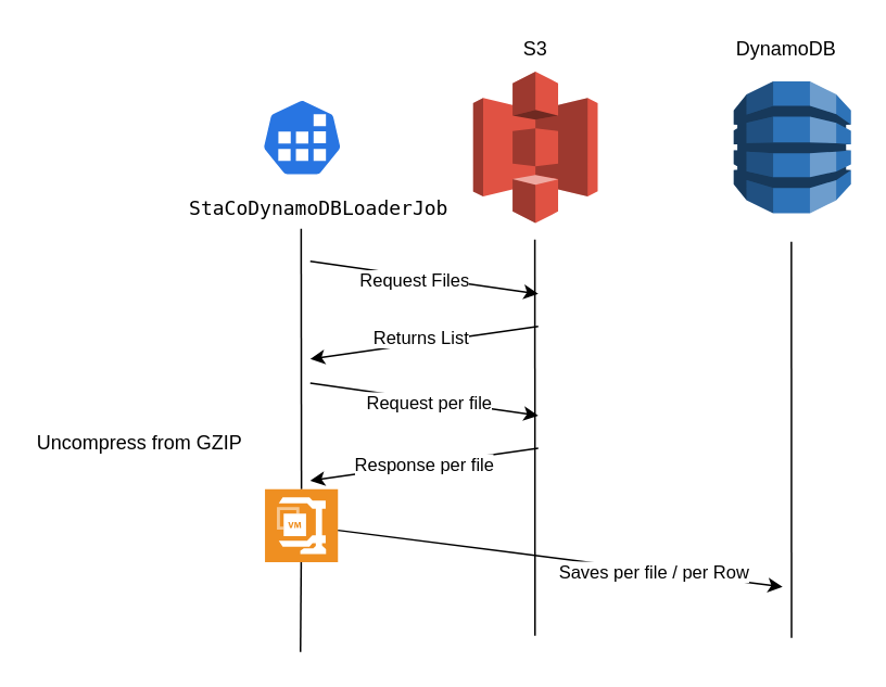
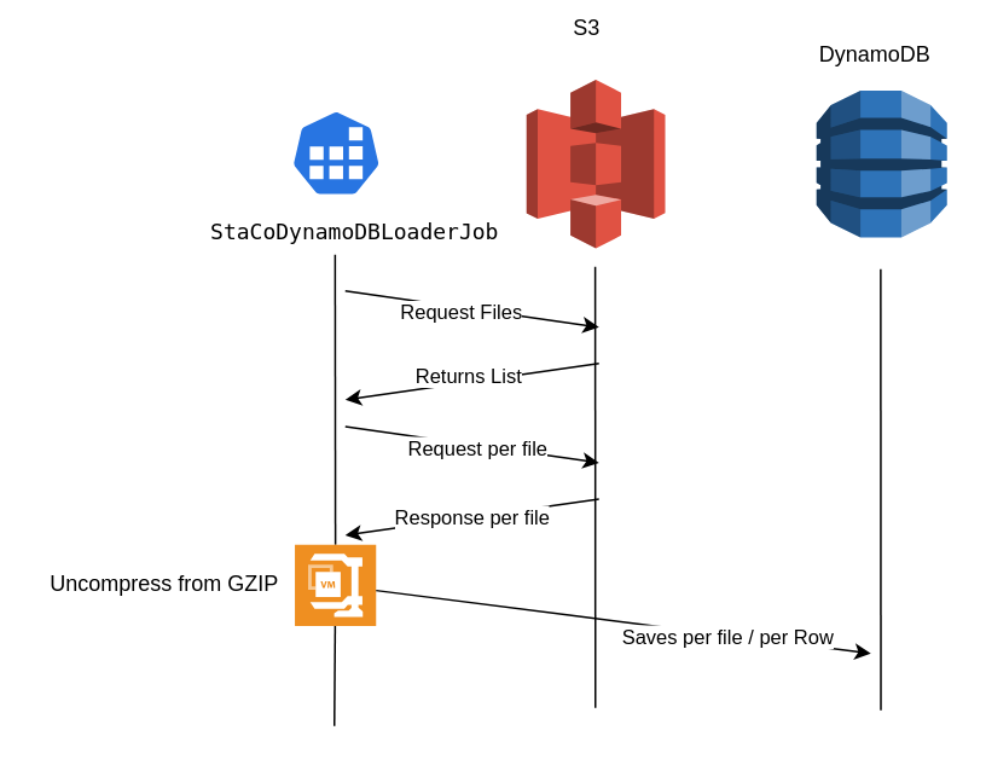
  <mxCell id="0" />
  <mxCell id="1" parent="0" />
  <mxCell id="2" value="" style="sketch=0;html=1;dashed=0;whitespace=wrap;fillColor=#2875E2;strokeColor=#ffffff;points=[[0.005,0.63,0],[0.1,0.2,0],[0.9,0.2,0],[0.5,0,0],[0.995,0.63,0],[0.72,0.99,0],[0.5,1,0],[0.28,0.99,0]];shape=mxgraph.kubernetes.icon;prIcon=job" vertex="1" parent="1"><mxGeometry x="160" y="60" width="50" height="48" as="geometry" /></mxCell>
  <mxCell id="3" value="&lt;pre style=&quot;font-family: &amp;quot;jetbrains mono&amp;quot;, monospace;&quot;&gt;StaCoDynamoDBLoaderJob&lt;/pre&gt;" style="text;html=1;align=center;verticalAlign=middle;resizable=0;points=[];autosize=1;strokeColor=none;fillColor=none;fontColor=default;labelBorderColor=none;labelBackgroundColor=none;" vertex="1" parent="1"><mxGeometry x="110" y="108" width="170" height="40" as="geometry" /></mxCell>
  <mxCell id="4" value="" style="outlineConnect=0;dashed=0;verticalLabelPosition=bottom;verticalAlign=top;align=center;html=1;shape=mxgraph.aws3.dynamo_db;fillColor=#2E73B8;gradientColor=none;rounded=0;labelBackgroundColor=none;labelBorderColor=none;fontColor=default;strokeColor=default;" vertex="1" parent="1"><mxGeometry x="450" y="49.5" width="72" height="81" as="geometry" /></mxCell>
  <mxCell id="5" value="" style="endArrow=none;html=1;rounded=0;fontColor=default;startArrow=none;" edge="1" parent="1" source="15"><mxGeometry width="50" height="50" relative="1" as="geometry"><mxPoint x="184" y="400" as="sourcePoint" /><mxPoint x="184.41" y="140" as="targetPoint" /></mxGeometry></mxCell>
  <mxCell id="6" value="" style="outlineConnect=0;dashed=0;verticalLabelPosition=bottom;verticalAlign=top;align=center;html=1;shape=mxgraph.aws3.s3;fillColor=#E05243;gradientColor=none;rounded=0;labelBackgroundColor=none;labelBorderColor=none;fontColor=default;strokeColor=default;" vertex="1" parent="1"><mxGeometry x="290" y="43.5" width="76.5" height="93" as="geometry" /></mxCell>
  <mxCell id="7" value="" style="endArrow=none;html=1;rounded=0;fontColor=default;" edge="1" parent="1"><mxGeometry width="50" height="50" relative="1" as="geometry"><mxPoint x="328" y="390" as="sourcePoint" /><mxPoint x="327.91" y="146.6" as="targetPoint" /></mxGeometry></mxCell>
  <mxCell id="8" value="" style="endArrow=classic;html=1;rounded=0;fontColor=default;" edge="1" parent="1"><mxGeometry width="50" height="50" relative="1" as="geometry"><mxPoint x="190" y="160" as="sourcePoint" /><mxPoint x="330" y="180" as="targetPoint" /></mxGeometry></mxCell>
  <mxCell id="9" value="Request Files" style="edgeLabel;html=1;align=center;verticalAlign=middle;resizable=0;points=[];fontColor=default;" vertex="1" connectable="0" parent="8"><mxGeometry x="-0.099" y="-2" relative="1" as="geometry"><mxPoint as="offset" /></mxGeometry></mxCell>
  <mxCell id="10" value="" style="endArrow=classic;html=1;rounded=0;fontColor=default;" edge="1" parent="1"><mxGeometry width="50" height="50" relative="1" as="geometry"><mxPoint x="330" y="200" as="sourcePoint" /><mxPoint x="190" y="220" as="targetPoint" /></mxGeometry></mxCell>
  <mxCell id="11" value="Returns List" style="edgeLabel;html=1;align=center;verticalAlign=middle;resizable=0;points=[];fontColor=default;" vertex="1" connectable="0" parent="10"><mxGeometry x="0.031" y="-4" relative="1" as="geometry"><mxPoint as="offset" /></mxGeometry></mxCell>
  <mxCell id="12" value="" style="endArrow=classic;html=1;rounded=0;fontColor=default;" edge="1" parent="1"><mxGeometry width="50" height="50" relative="1" as="geometry"><mxPoint x="190" y="234.8" as="sourcePoint" /><mxPoint x="330" y="254.8" as="targetPoint" /></mxGeometry></mxCell>
  <mxCell id="13" value="Request per file" style="edgeLabel;html=1;align=center;verticalAlign=middle;resizable=0;points=[];fontColor=default;" vertex="1" connectable="0" parent="12"><mxGeometry x="0.03" y="-1" relative="1" as="geometry"><mxPoint as="offset" /></mxGeometry></mxCell>
  <mxCell id="14" value="Response per file" style="endArrow=classic;html=1;rounded=0;fontColor=default;" edge="1" parent="1"><mxGeometry width="50" height="50" relative="1" as="geometry"><mxPoint x="330" y="274.8" as="sourcePoint" /><mxPoint x="190" y="294.8" as="targetPoint" /></mxGeometry></mxCell>
  <mxCell id="15" value="" style="shadow=0;dashed=0;html=1;strokeColor=none;fillColor=#EF8F21;labelPosition=center;verticalLabelPosition=bottom;verticalAlign=top;align=center;outlineConnect=0;shape=mxgraph.veeam.2d.veeamzip;rounded=0;labelBackgroundColor=none;labelBorderColor=none;fontColor=default;" vertex="1" parent="1"><mxGeometry x="162.2" y="300" width="44.8" height="44.8" as="geometry" /></mxCell>
  <mxCell id="16" value="" style="endArrow=none;html=1;rounded=0;fontColor=default;" edge="1" parent="1" target="15"><mxGeometry width="50" height="50" relative="1" as="geometry"><mxPoint x="184" y="400" as="sourcePoint" /><mxPoint x="184.41" y="140" as="targetPoint" /></mxGeometry></mxCell>
  <mxCell id="17" value="" style="endArrow=none;html=1;rounded=0;fontColor=default;" edge="1" parent="1"><mxGeometry width="50" height="50" relative="1" as="geometry"><mxPoint x="485.5" y="391.4" as="sourcePoint" /><mxPoint x="485.41" y="148" as="targetPoint" /></mxGeometry></mxCell>
- <mxCell id="18" value="Uncompress from GZIP" style="text;html=1;align=center;verticalAlign=middle;resizable=0;points=[];autosize=1;strokeColor=none;fillColor=none;fontColor=default;" vertex="1" parent="1"><mxGeometry x="15" y="262.4" width="140" height="20" as="geometry" /></mxCell>
+ <mxCell id="18" value="Uncompress from GZIP" style="text;html=1;align=center;verticalAlign=middle;resizable=0;points=[];autosize=1;strokeColor=none;fillColor=none;fontColor=default;" vertex="1" parent="1"><mxGeometry x="20" y="312.4" width="140" height="20" as="geometry" /></mxCell>
  <mxCell id="19" value="" style="endArrow=classic;html=1;rounded=0;fontColor=default;" edge="1" parent="1" source="15"><mxGeometry width="50" height="50" relative="1" as="geometry"><mxPoint x="310" y="480" as="sourcePoint" /><mxPoint x="480" y="360" as="targetPoint" /></mxGeometry></mxCell>
  <mxCell id="20" value="Saves per file / per Row" style="edgeLabel;html=1;align=center;verticalAlign=middle;resizable=0;points=[];fontColor=default;" vertex="1" connectable="0" parent="19"><mxGeometry x="0.14" y="4" relative="1" as="geometry"><mxPoint x="37" y="9" as="offset" /></mxGeometry></mxCell>
  <mxCell id="21" value="DynamoDB" style="text;html=1;align=center;verticalAlign=middle;resizable=0;points=[];autosize=1;strokeColor=none;fillColor=none;fontColor=default;" vertex="1" parent="1"><mxGeometry x="442" y="20" width="80" height="20" as="geometry" /></mxCell>
- <mxCell id="22" value="S3" style="text;html=1;align=center;verticalAlign=middle;resizable=0;points=[];autosize=1;strokeColor=none;fillColor=none;fontColor=default;" vertex="1" parent="1"><mxGeometry x="313.25" y="20" width="30" height="20" as="geometry" /></mxCell>
+ <mxCell id="22" value="S3" style="text;html=1;align=center;verticalAlign=middle;resizable=0;points=[];autosize=1;strokeColor=none;fillColor=none;fontColor=default;" vertex="1" parent="1"><mxGeometry x="308.25" y="5" width="30" height="20" as="geometry" /></mxCell>
